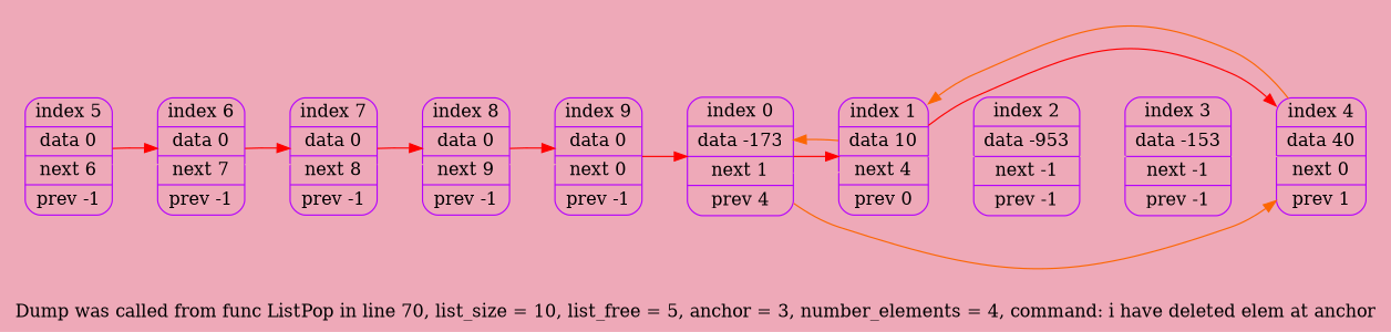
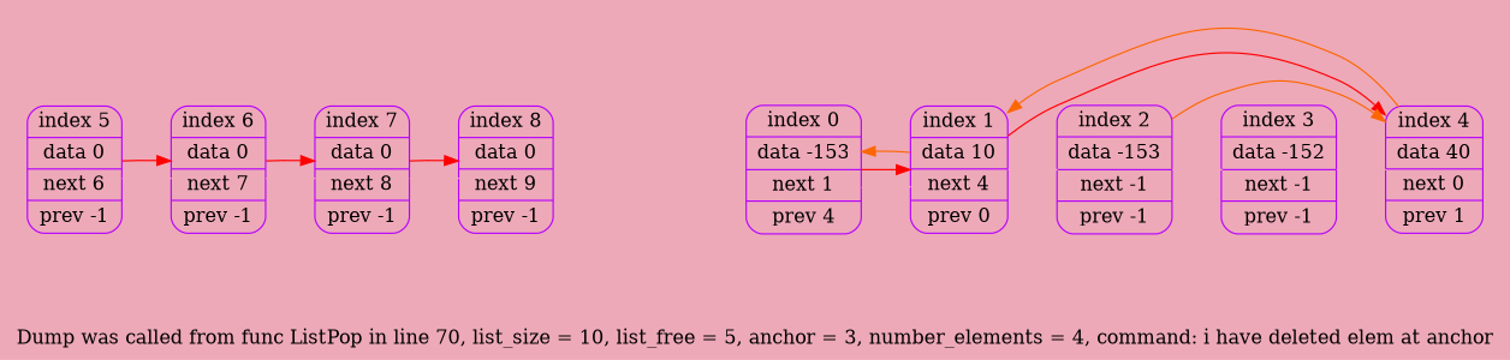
  digraph {
    bgcolor=pink2
    label="Dump was called from func ListPop in line 70, list_size = 10, list_free = 5, anchor = 3, number_elements = 4, command: i have deleted elem at anchor"
    rankdir=LR
    node [color="#b503fc" fontsize=14 shape=Mrecord]
    edge [color=pink2 fontsize=12 weight=20]
-   n1 [label="index    0 | data -173 | next    1 | prev    4"]
+   n1 [label="index    0 | data -153 | next    1 | prev    4"]
    n2 [label="index    1 | data   10 | next    4 | prev    0"]
    n3 [label="index    4 | data   40 | next    0 | prev    1"]
-   n4 [label="index    2 | data -953 | next   -1 | prev   -1"]
-   n5 [label="index    3 | data -153 | next   -1 | prev   -1"]
+   n4 [label="index    2 | data -153 | next   -1 | prev   -1"]
+   n5 [label="index    3 | data -152 | next   -1 | prev   -1"]
    n6 [label="index    5 | data    0 | next    6 | prev   -1"]
    n7 [label="index    6 | data    0 | next    7 | prev   -1"]
    n8 [label="index    7 | data    0 | next    8 | prev   -1"]
    n9 [label="index    8 | data    0 | next    9 | prev   -1"]
-   n10 [label="index    9 | data    0 | next    0 | prev   -1"]
    n1 -> n2 [weight=100000]
    n1 -> n2 [color=red1]
-   n1 -> n3 [color="#fc6603"]
+   n4 -> n3 [color="#fc6603"]
    n2 -> n1 [color="#fc6603"]
    n2 -> n3 [color=red1]
    n2 -> n4 [weight=100000]
    n3 -> n2 [color="#fc6603"]
    n4 -> n5 [weight=100000]
    n5 -> n3 [weight=100000]
    n6 -> n7 [weight=100000]
    n6 -> n7 [color=red1]
    n7 -> n8 [weight=100000]
    n7 -> n8 [color=red1]
    n8 -> n9 [weight=100000]
    n8 -> n9 [color=red1]
-   n9 -> n10 [weight=100000]
-   n9 -> n10 [color=red1]
-   n10 -> n1 [color=red1]
  }
